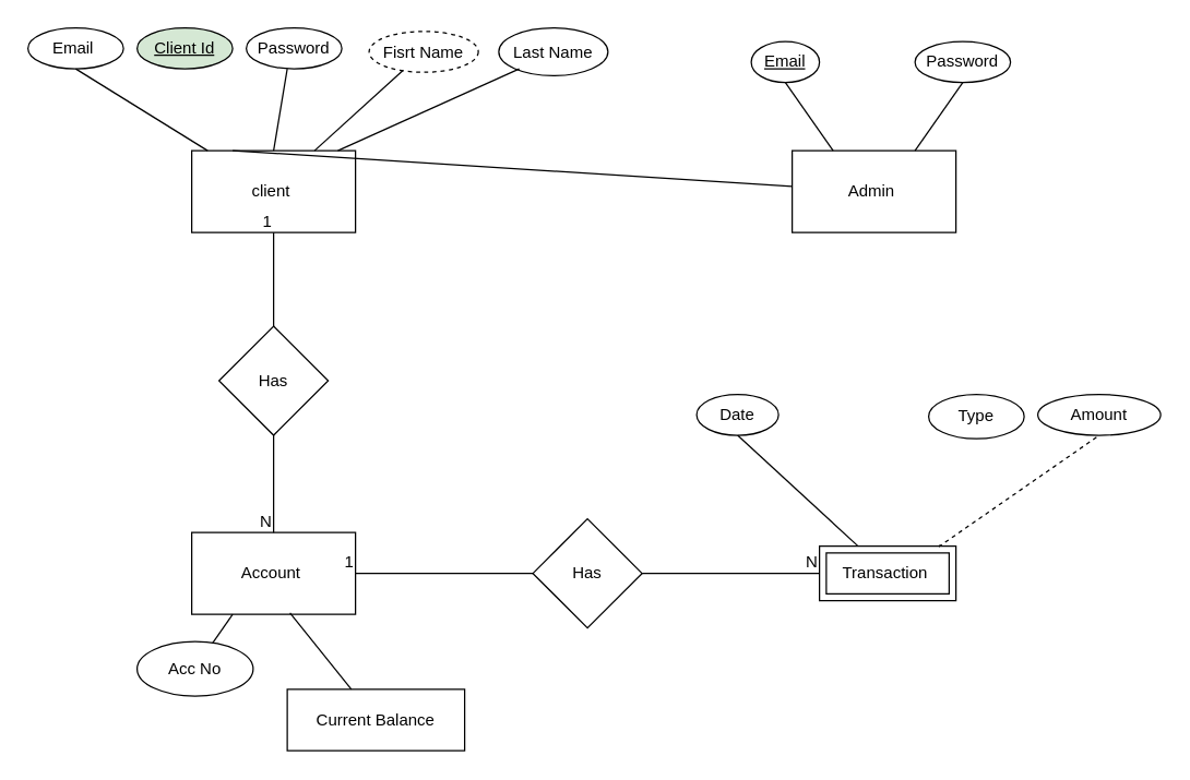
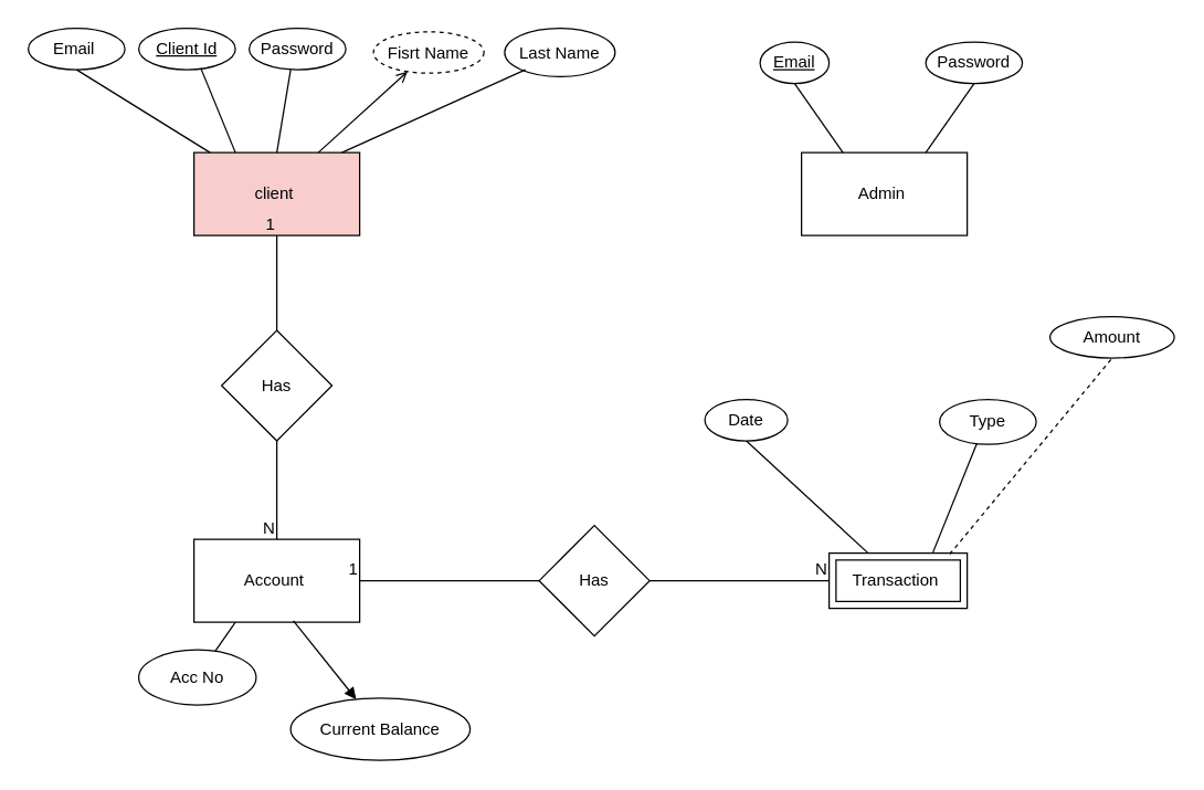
  <mxCell id="0" />
  <mxCell id="1" parent="0" />
- <mxCell id="2" value="client&amp;nbsp;" style="rounded=0;whiteSpace=wrap;html=1;" parent="1" vertex="1"><mxGeometry x="140" y="110" width="120" height="60" as="geometry" /></mxCell>
+ <mxCell id="2" value="client&amp;nbsp;" style="rounded=0;whiteSpace=wrap;html=1;fillColor=#f8cecc;" parent="1" vertex="1"><mxGeometry x="140" y="110" width="120" height="60" as="geometry" /></mxCell>
  <mxCell id="3" value="Admin&amp;nbsp;" style="rounded=0;whiteSpace=wrap;html=1;" parent="1" vertex="1"><mxGeometry x="580" y="110" width="120" height="60" as="geometry" /></mxCell>
  <mxCell id="4" value="Account&amp;nbsp;" style="rounded=0;whiteSpace=wrap;html=1;" parent="1" vertex="1"><mxGeometry x="140" y="390" width="120" height="60" as="geometry" /></mxCell>
  <mxCell id="5" value="Has" style="rhombus;whiteSpace=wrap;html=1;" parent="1" vertex="1"><mxGeometry x="160" y="238.75" width="80" height="80" as="geometry" /></mxCell>
  <mxCell id="6" value="Has" style="rhombus;whiteSpace=wrap;html=1;" parent="1" vertex="1"><mxGeometry x="390" y="380" width="80" height="80" as="geometry" /></mxCell>
  <mxCell id="7" value="Transaction&amp;nbsp;" style="shape=ext;margin=3;double=1;whiteSpace=wrap;html=1;align=center;" parent="1" vertex="1"><mxGeometry x="600" y="400" width="100" height="40" as="geometry" /></mxCell>
  <mxCell id="8" value="Email" style="ellipse;whiteSpace=wrap;html=1;align=center;fontStyle=4;" parent="1" vertex="1"><mxGeometry x="550" y="30" width="50" height="30" as="geometry" /></mxCell>
  <mxCell id="9" value="Password" style="ellipse;whiteSpace=wrap;html=1;align=center;" parent="1" vertex="1"><mxGeometry x="670" y="30" width="70" height="30" as="geometry" /></mxCell>
  <mxCell id="10" value="" style="endArrow=none;html=1;rounded=0;exitX=0.25;exitY=0;exitDx=0;exitDy=0;entryX=0.5;entryY=1;entryDx=0;entryDy=0;" parent="1" source="3" target="8" edge="1"><mxGeometry width="50" height="50" relative="1" as="geometry"><mxPoint x="460" y="140" as="sourcePoint" /><mxPoint x="590" y="70" as="targetPoint" /></mxGeometry></mxCell>
  <mxCell id="11" value="" style="endArrow=none;html=1;rounded=0;entryX=0.5;entryY=1;entryDx=0;entryDy=0;exitX=0.75;exitY=0;exitDx=0;exitDy=0;" parent="1" source="3" target="9" edge="1"><mxGeometry width="50" height="50" relative="1" as="geometry"><mxPoint x="210" y="240" as="sourcePoint" /><mxPoint x="210" y="180" as="targetPoint" /></mxGeometry></mxCell>
- <mxCell id="12" value="Client Id" style="ellipse;whiteSpace=wrap;html=1;align=center;fontStyle=4;fillColor=#d5e8d4;" parent="1" vertex="1"><mxGeometry x="100" y="20" width="70" height="30" as="geometry" /></mxCell>
+ <mxCell id="12" value="Client Id" style="ellipse;whiteSpace=wrap;html=1;align=center;fontStyle=4;" parent="1" vertex="1"><mxGeometry x="100" y="20" width="70" height="30" as="geometry" /></mxCell>
  <mxCell id="13" value="Password" style="ellipse;whiteSpace=wrap;html=1;align=center;" parent="1" vertex="1"><mxGeometry x="180" y="20" width="70" height="30" as="geometry" /></mxCell>
  <mxCell id="14" value="Fisrt Name" style="ellipse;whiteSpace=wrap;html=1;align=center;dashed=1;" parent="1" vertex="1"><mxGeometry x="270" y="22.5" width="80" height="30" as="geometry" /></mxCell>
  <mxCell id="15" value="Last Name" style="ellipse;whiteSpace=wrap;html=1;align=center;" parent="1" vertex="1"><mxGeometry x="365" y="20" width="80" height="35" as="geometry" /></mxCell>
  <mxCell id="16" value="Email&amp;nbsp;" style="ellipse;whiteSpace=wrap;html=1;align=center;" parent="1" vertex="1"><mxGeometry y="20" width="70" height="30" as="geometry" x="20" /></mxCell>
  <mxCell id="17" value="" style="endArrow=none;html=1;rounded=0;entryX=0.5;entryY=1;entryDx=0;entryDy=0;" parent="1" source="2" target="16" edge="1"><mxGeometry width="50" height="50" relative="1" as="geometry"><mxPoint x="210" y="240" as="sourcePoint" /><mxPoint x="210" y="180" as="targetPoint" /></mxGeometry></mxCell>
- <mxCell id="18" value="" style="endArrow=none;html=1;rounded=0;exitX=0.25;exitY=0;exitDx=0;exitDy=0;" parent="1" source="2" target="3" edge="1"><mxGeometry width="50" height="50" relative="1" as="geometry"><mxPoint x="210" y="240" as="sourcePoint" /><mxPoint x="210" y="180" as="targetPoint" /></mxGeometry></mxCell>
- <mxCell id="19" value="" style="endArrow=none;html=1;rounded=0;exitX=0.75;exitY=0;exitDx=0;exitDy=0;" edge="1" parent="1" source="2" target="14"><mxGeometry width="50" height="50" relative="1" as="geometry"><mxPoint x="420" y="250" as="sourcePoint" /><mxPoint x="470" y="200" as="targetPoint" /></mxGeometry></mxCell>
+ <mxCell id="18" value="" style="endArrow=none;html=1;rounded=0;entryX=0.643;entryY=0.967;entryDx=0;entryDy=0;entryPerimeter=0;exitX=0.25;exitY=0;exitDx=0;exitDy=0;" parent="1" source="2" target="12" edge="1"><mxGeometry width="50" height="50" relative="1" as="geometry"><mxPoint x="210" y="240" as="sourcePoint" /><mxPoint x="210" y="180" as="targetPoint" /></mxGeometry></mxCell>
+ <mxCell id="19" value="" style="endArrow=open;html=1;rounded=0;exitX=0.75;exitY=0;exitDx=0;exitDy=0;" edge="1" parent="1" source="2" target="14"><mxGeometry width="50" height="50" relative="1" as="geometry"><mxPoint x="420" y="250" as="sourcePoint" /><mxPoint x="470" y="200" as="targetPoint" /></mxGeometry></mxCell>
  <mxCell id="20" value="" style="endArrow=none;html=1;rounded=0;exitX=0.5;exitY=0;exitDx=0;exitDy=0;" edge="1" parent="1" source="2"><mxGeometry width="50" height="50" relative="1" as="geometry"><mxPoint x="420" y="250" as="sourcePoint" /><mxPoint x="210" y="50" as="targetPoint" /></mxGeometry></mxCell>
  <mxCell id="21" value="" style="endArrow=none;html=1;rounded=0;exitX=0.892;exitY=0;exitDx=0;exitDy=0;exitPerimeter=0;" edge="1" parent="1" source="2"><mxGeometry width="50" height="50" relative="1" as="geometry"><mxPoint x="420" y="250" as="sourcePoint" /><mxPoint x="380" y="50" as="targetPoint" /></mxGeometry></mxCell>
  <mxCell id="22" value="Type" style="ellipse;whiteSpace=wrap;html=1;" vertex="1" parent="1"><mxGeometry x="680" y="288.75" width="70" height="32.5" as="geometry" /></mxCell>
  <mxCell id="23" value="Date" style="ellipse;whiteSpace=wrap;html=1;" vertex="1" parent="1"><mxGeometry x="510" y="288.75" width="60" height="30" as="geometry" /></mxCell>
  <mxCell id="24" value="Acc No" style="ellipse;whiteSpace=wrap;html=1;" vertex="1" parent="1"><mxGeometry x="100" y="470" width="85" height="40" as="geometry" /></mxCell>
- <mxCell id="25" value="Current Balance" style="whiteSpace=wrap;html=1;rounded=0;" vertex="1" parent="1"><mxGeometry x="210" y="505" width="130" height="45" as="geometry" /></mxCell>
+ <mxCell id="25" value="Current Balance" style="ellipse;whiteSpace=wrap;html=1;" vertex="1" parent="1"><mxGeometry x="210" y="505" width="130" height="45" as="geometry" /></mxCell>
  <mxCell id="26" value="" style="endArrow=none;html=1;rounded=0;exitX=0.25;exitY=1;exitDx=0;exitDy=0;" edge="1" parent="1" source="4" target="24"><mxGeometry width="50" height="50" relative="1" as="geometry"><mxPoint x="400" y="370" as="sourcePoint" /><mxPoint x="450" y="320" as="targetPoint" /></mxGeometry></mxCell>
- <mxCell id="27" value="" style="endArrow=none;html=1;rounded=0;exitX=0.6;exitY=0.983;exitDx=0;exitDy=0;exitPerimeter=0;" edge="1" parent="1" source="4" target="25"><mxGeometry width="50" height="50" relative="1" as="geometry"><mxPoint x="210" y="440" as="sourcePoint" /><mxPoint x="450" y="320" as="targetPoint" /></mxGeometry></mxCell>
+ <mxCell id="27" value="" style="endArrow=block;html=1;rounded=0;exitX=0.6;exitY=0.983;exitDx=0;exitDy=0;exitPerimeter=0;" edge="1" parent="1" source="4" target="25"><mxGeometry width="50" height="50" relative="1" as="geometry"><mxPoint x="210" y="440" as="sourcePoint" /><mxPoint x="450" y="320" as="targetPoint" /></mxGeometry></mxCell>
  <mxCell id="28" value="" style="endArrow=none;html=1;rounded=0;exitX=0.5;exitY=1;exitDx=0;exitDy=0;entryX=0.5;entryY=0;entryDx=0;entryDy=0;" edge="1" parent="1" source="5" target="4"><mxGeometry relative="1" as="geometry"><mxPoint x="350" y="350" as="sourcePoint" /><mxPoint x="510" y="350" as="targetPoint" /></mxGeometry></mxCell>
  <mxCell id="29" value="N" style="resizable=0;html=1;whiteSpace=wrap;align=right;verticalAlign=bottom;" connectable="0" vertex="1" parent="28"><mxGeometry x="1" relative="1" as="geometry" /></mxCell>
  <mxCell id="30" value="" style="endArrow=none;html=1;rounded=0;exitX=0.5;exitY=0;exitDx=0;exitDy=0;entryX=0.5;entryY=1;entryDx=0;entryDy=0;" edge="1" parent="1" source="5" target="2"><mxGeometry relative="1" as="geometry"><mxPoint x="350" y="350" as="sourcePoint" /><mxPoint x="260" y="210" as="targetPoint" /></mxGeometry></mxCell>
  <mxCell id="31" value="1" style="resizable=0;html=1;whiteSpace=wrap;align=right;verticalAlign=bottom;" connectable="0" vertex="1" parent="30"><mxGeometry x="1" relative="1" as="geometry" /></mxCell>
  <mxCell id="32" value="" style="endArrow=none;html=1;rounded=0;entryX=1;entryY=0.5;entryDx=0;entryDy=0;exitX=0;exitY=0.5;exitDx=0;exitDy=0;" edge="1" parent="1" source="6" target="4"><mxGeometry relative="1" as="geometry"><mxPoint x="350" y="350" as="sourcePoint" /><mxPoint x="510" y="350" as="targetPoint" /></mxGeometry></mxCell>
  <mxCell id="33" value="1" style="resizable=0;html=1;whiteSpace=wrap;align=right;verticalAlign=bottom;" connectable="0" vertex="1" parent="32"><mxGeometry x="1" relative="1" as="geometry" /></mxCell>
  <mxCell id="34" value="" style="endArrow=none;html=1;rounded=0;exitX=1;exitY=0.5;exitDx=0;exitDy=0;entryX=0;entryY=0.5;entryDx=0;entryDy=0;" edge="1" parent="1" source="6" target="7"><mxGeometry relative="1" as="geometry"><mxPoint x="350" y="360" as="sourcePoint" /><mxPoint x="520" y="360" as="targetPoint" /><Array as="points" /></mxGeometry></mxCell>
  <mxCell id="35" value="N" style="resizable=0;html=1;whiteSpace=wrap;align=right;verticalAlign=bottom;" connectable="0" vertex="1" parent="34"><mxGeometry x="1" relative="1" as="geometry" /></mxCell>
  <mxCell id="36" value="" style="endArrow=none;html=1;rounded=0;entryX=0.5;entryY=1;entryDx=0;entryDy=0;" edge="1" parent="1" source="7" target="23"><mxGeometry relative="1" as="geometry"><mxPoint x="350" y="350" as="sourcePoint" /><mxPoint x="510" y="350" as="targetPoint" /></mxGeometry></mxCell>
- <mxCell id="38" value="Amount" style="ellipse;whiteSpace=wrap;html=1;align=center;" vertex="1" parent="1"><mxGeometry x="760" y="288.75" width="90" height="30" as="geometry" /></mxCell>
+ <mxCell id="37" value="" style="endArrow=none;html=1;rounded=0;entryX=0.386;entryY=0.977;entryDx=0;entryDy=0;entryPerimeter=0;exitX=0.75;exitY=0;exitDx=0;exitDy=0;" edge="1" parent="1" source="7" target="22"><mxGeometry relative="1" as="geometry"><mxPoint x="350" y="350" as="sourcePoint" /><mxPoint x="510" y="350" as="targetPoint" /></mxGeometry></mxCell>
+ <mxCell id="38" value="Amount" style="ellipse;whiteSpace=wrap;html=1;align=center;" vertex="1" parent="1"><mxGeometry x="760" y="228.75" width="90" height="30" as="geometry" /></mxCell>
  <mxCell id="39" value="" style="endArrow=none;html=1;rounded=0;entryX=0.5;entryY=1;entryDx=0;entryDy=0;exitX=0.88;exitY=-0.025;exitDx=0;exitDy=0;exitPerimeter=0;dashed=1;" edge="1" parent="1" source="7" target="38"><mxGeometry relative="1" as="geometry"><mxPoint x="350" y="350" as="sourcePoint" /><mxPoint x="510" y="350" as="targetPoint" /><Array as="points"><mxPoint x="688" y="400" /></Array></mxGeometry></mxCell>
